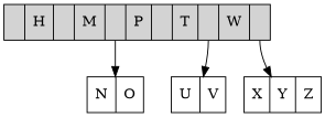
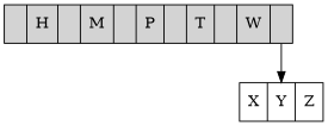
  digraph {
    node [shape=record]
    n1 [label="<C0>|H|<C1>|M|<C2>|P|<C3>|T|<C4>|W|<C5>" style=filled]
-   n2 [label="N|O"]
-   n3 [label="U|V"]
    n4 [label="X|Y|Z"]
-   n1 -> n2 [tailport=C2]
-   n1 -> n3 [tailport=C4]
    n1 -> n4 [tailport=C5]
  }
